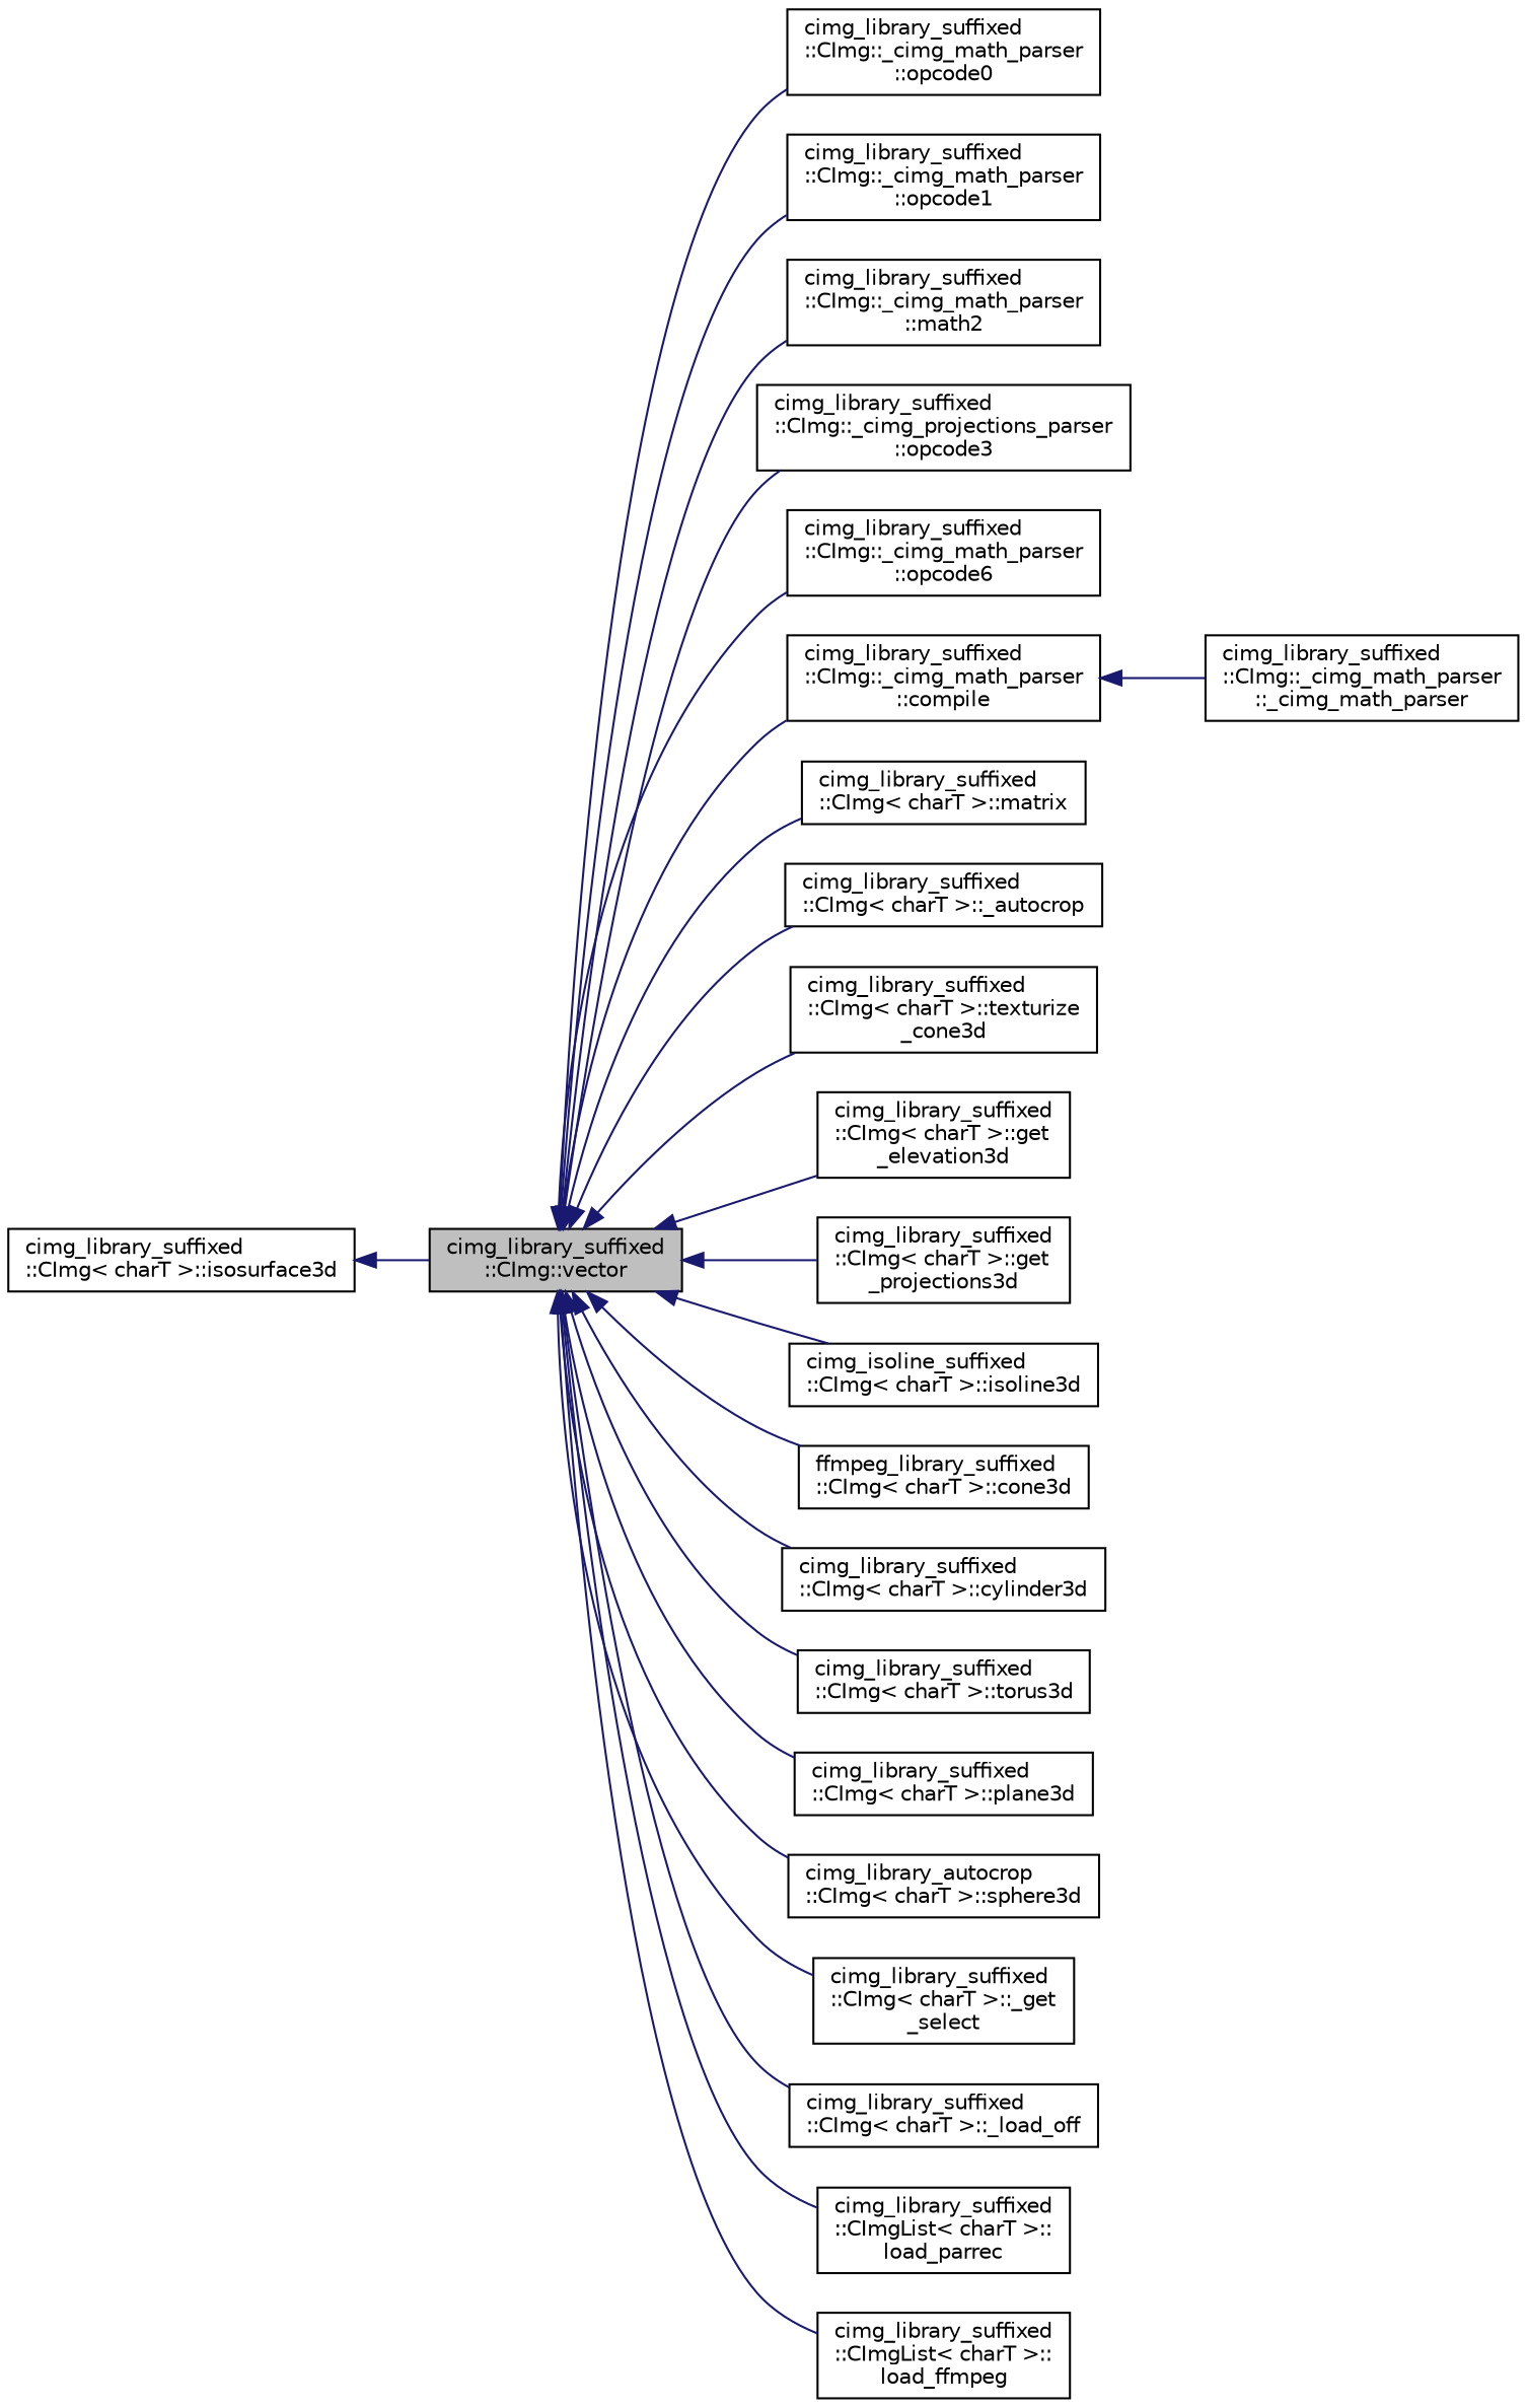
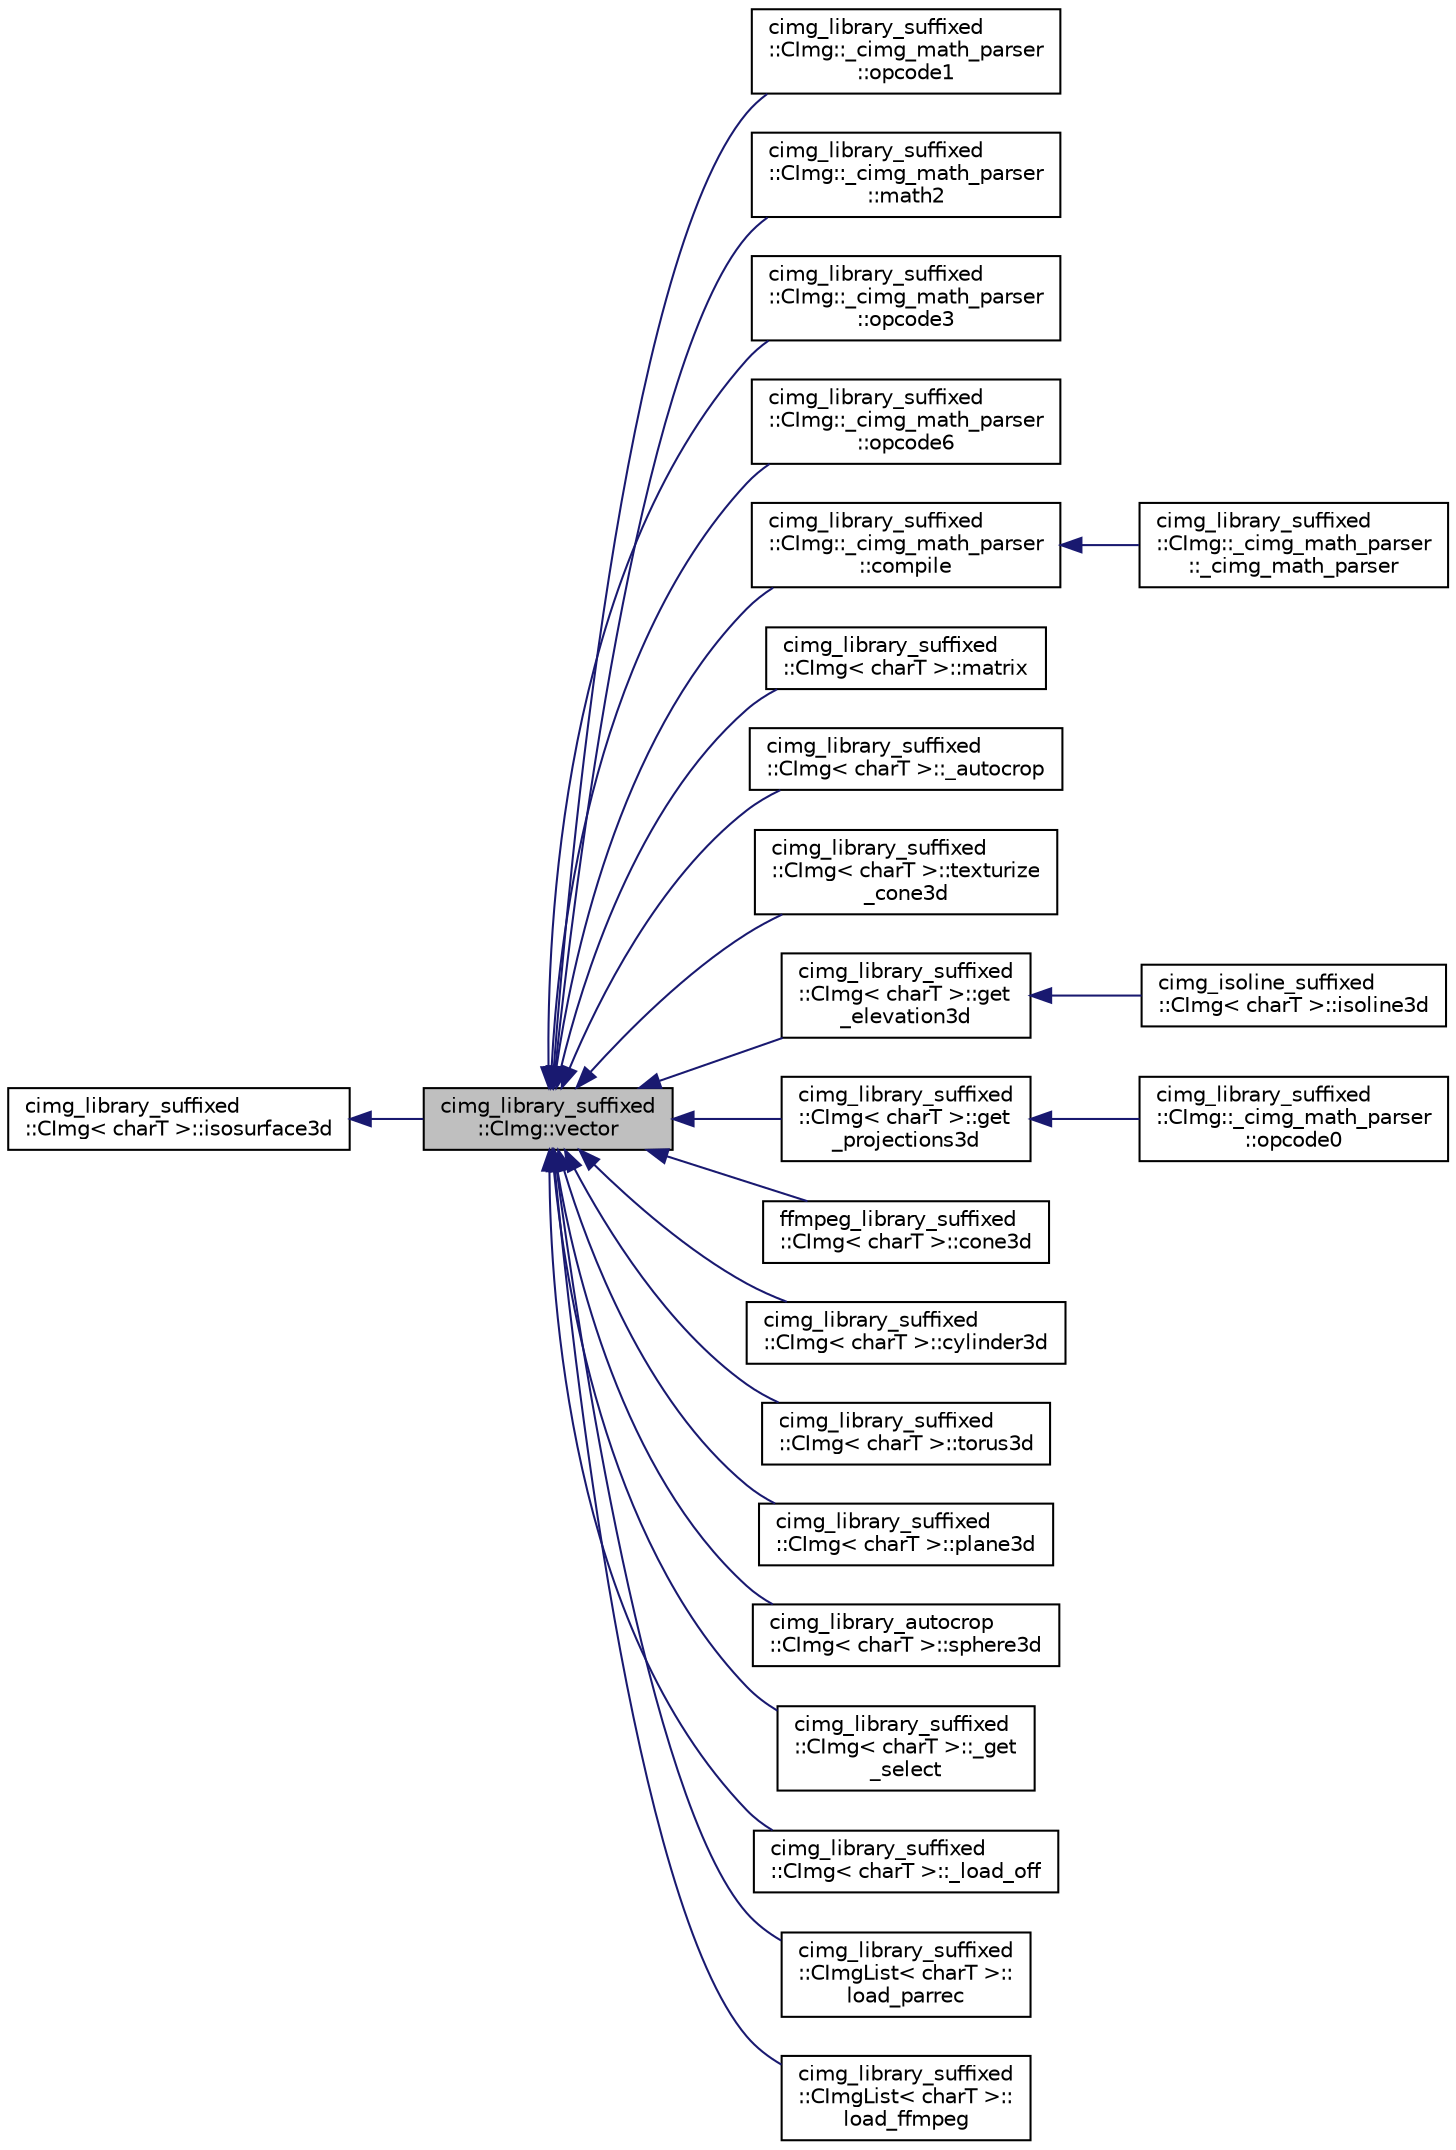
  digraph {
    rankdir=LR
    node [color=black fillcolor=white fontname=Helvetica fontsize=10 shape=record style=filled]
    edge [color=midnightblue dir=back fontname=Helvetica fontsize=10 labelfontname=Helvetica labelfontsize=10 style=solid]
    n1 [fillcolor=grey75 fontcolor=black height=0.2 label="cimg_library_suffixed\l::CImg::vector" width=0.4]
    n2 [height=0.2 label="cimg_library_suffixed\l::CImg::_cimg_math_parser\l::opcode0" width=0.4]
    n3 [height=0.2 label="cimg_library_suffixed\l::CImg::_cimg_math_parser\l::opcode1" width=0.4]
    n4 [height=0.2 label="cimg_library_suffixed\l::CImg::_cimg_math_parser\l::math2" width=0.4]
-   n5 [height=0.2 label="cimg_library_suffixed\l::CImg::_cimg_projections_parser\l::opcode3" width=0.4]
+   n5 [height=0.2 label="cimg_library_suffixed\l::CImg::_cimg_math_parser\l::opcode3" width=0.4]
    n6 [height=0.2 label="cimg_library_suffixed\l::CImg::_cimg_math_parser\l::opcode6" width=0.4]
    n7 [height=0.2 label="cimg_library_suffixed\l::CImg::_cimg_math_parser\l::compile" width=0.4]
    n8 [height=0.2 label="cimg_library_suffixed\l::CImg\< charT \>::matrix" width=0.4]
    n9 [height=0.2 label="cimg_library_suffixed\l::CImg\< charT \>::_autocrop" width=0.4]
    n10 [height=0.2 label="cimg_library_suffixed\l::CImg\< charT \>::texturize\l_cone3d" width=0.4]
    n11 [height=0.2 label="cimg_library_suffixed\l::CImg\< charT \>::get\l_elevation3d" width=0.4]
    n12 [height=0.2 label="cimg_library_suffixed\l::CImg\< charT \>::get\l_projections3d" width=0.4]
    n13 [height=0.2 label="cimg_isoline_suffixed\l::CImg\< charT \>::isoline3d" width=0.4]
    n14 [height=0.2 label="ffmpeg_library_suffixed\l::CImg\< charT \>::cone3d" width=0.4]
    n15 [height=0.2 label="cimg_library_suffixed\l::CImg\< charT \>::cylinder3d" width=0.4]
    n16 [height=0.2 label="cimg_library_suffixed\l::CImg\< charT \>::torus3d" width=0.4]
    n17 [height=0.2 label="cimg_library_suffixed\l::CImg\< charT \>::plane3d" width=0.4]
    n18 [height=0.2 label="cimg_library_autocrop\l::CImg\< charT \>::sphere3d" width=0.4]
    n19 [height=0.2 label="cimg_library_suffixed\l::CImg\< charT \>::_get\l_select" width=0.4]
    n20 [height=0.2 label="cimg_library_suffixed\l::CImg\< charT \>::_load_off" width=0.4]
    n21 [height=0.2 label="cimg_library_suffixed\l::CImgList\< charT \>::\lload_parrec" width=0.4]
    n22 [height=0.2 label="cimg_library_suffixed\l::CImgList\< charT \>::\lload_ffmpeg" width=0.4]
    n23 [height=0.2 label="cimg_library_suffixed\l::CImg::_cimg_math_parser\l::_cimg_math_parser" width=0.4]
    n24 [height=0.2 label="cimg_library_suffixed\l::CImg\< charT \>::isosurface3d" width=0.4]
-   n1 -> n2
+   n12 -> n2
    n1 -> n3
    n1 -> n4
    n1 -> n5
    n1 -> n6
    n1 -> n7
    n1 -> n8
    n1 -> n9
    n1 -> n10
    n1 -> n11
    n1 -> n12
-   n1 -> n13
+   n11 -> n13
    n1 -> n14
    n1 -> n15
    n1 -> n16
    n1 -> n17
    n1 -> n18
    n1 -> n19
    n1 -> n20
    n1 -> n21
    n1 -> n22
    n7 -> n23
    n24 -> n1
  }
